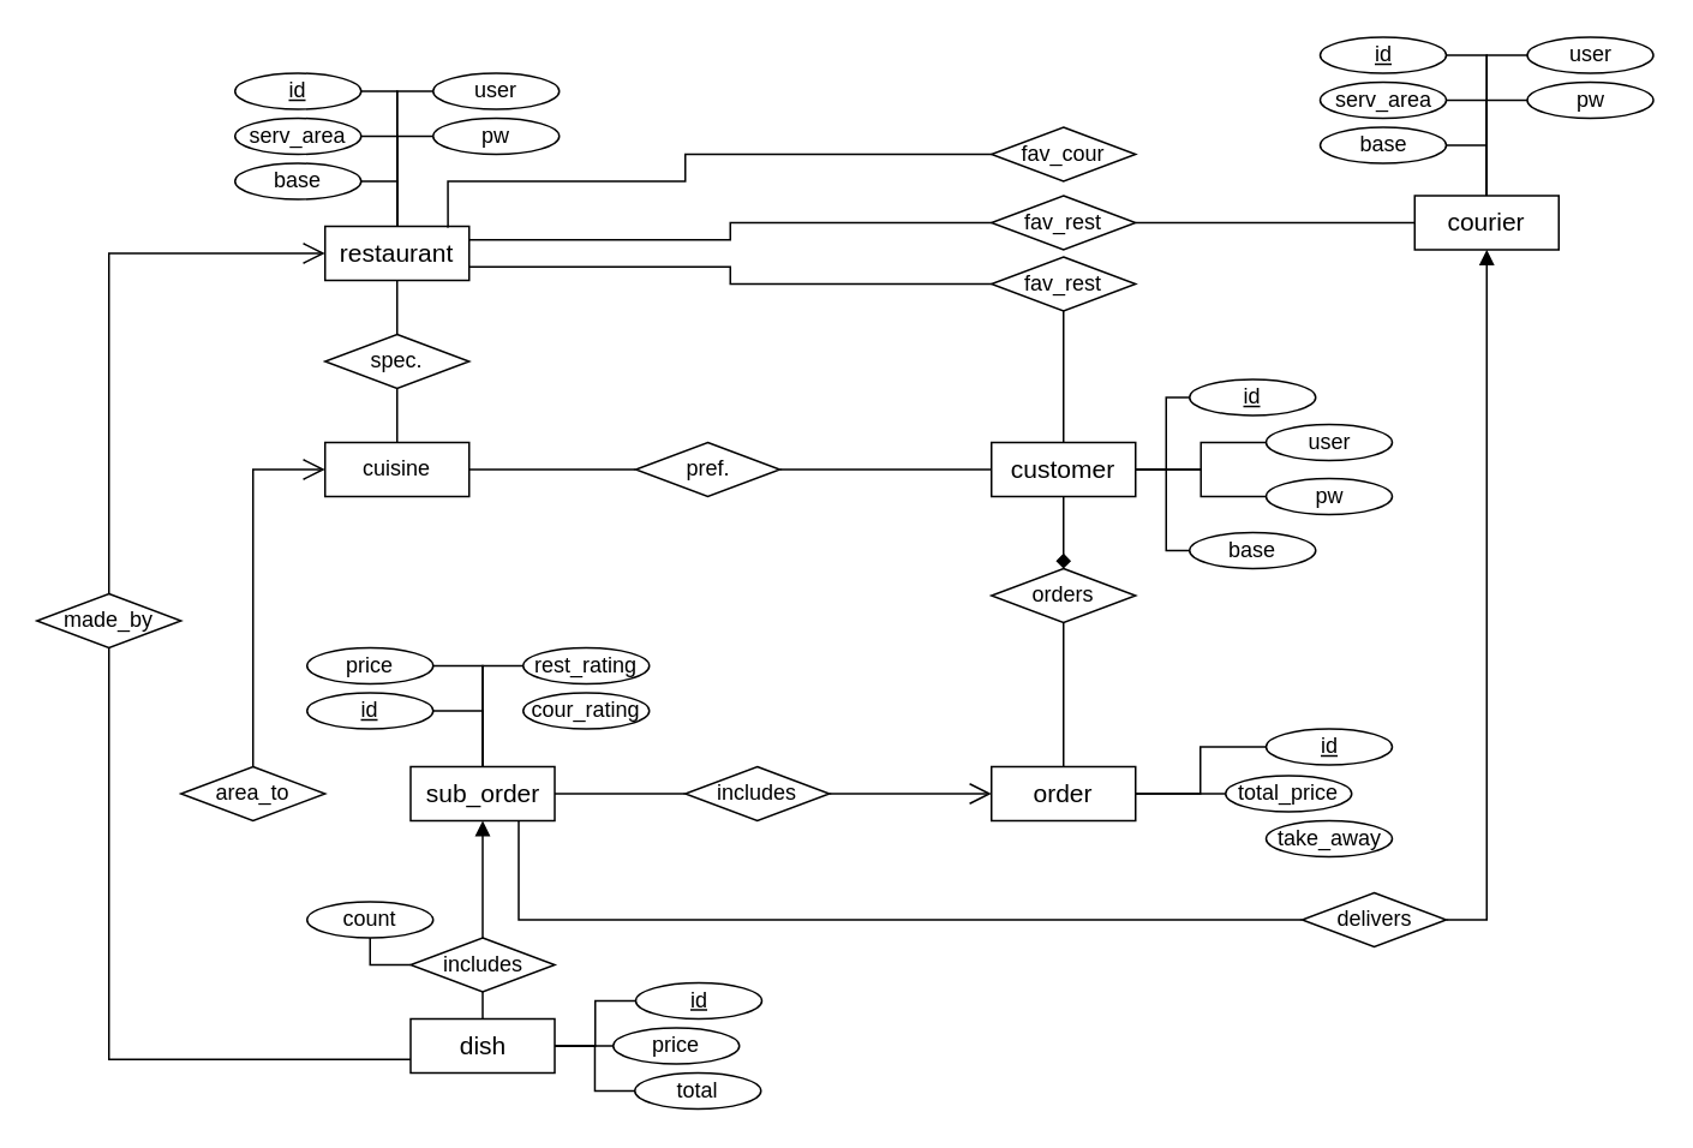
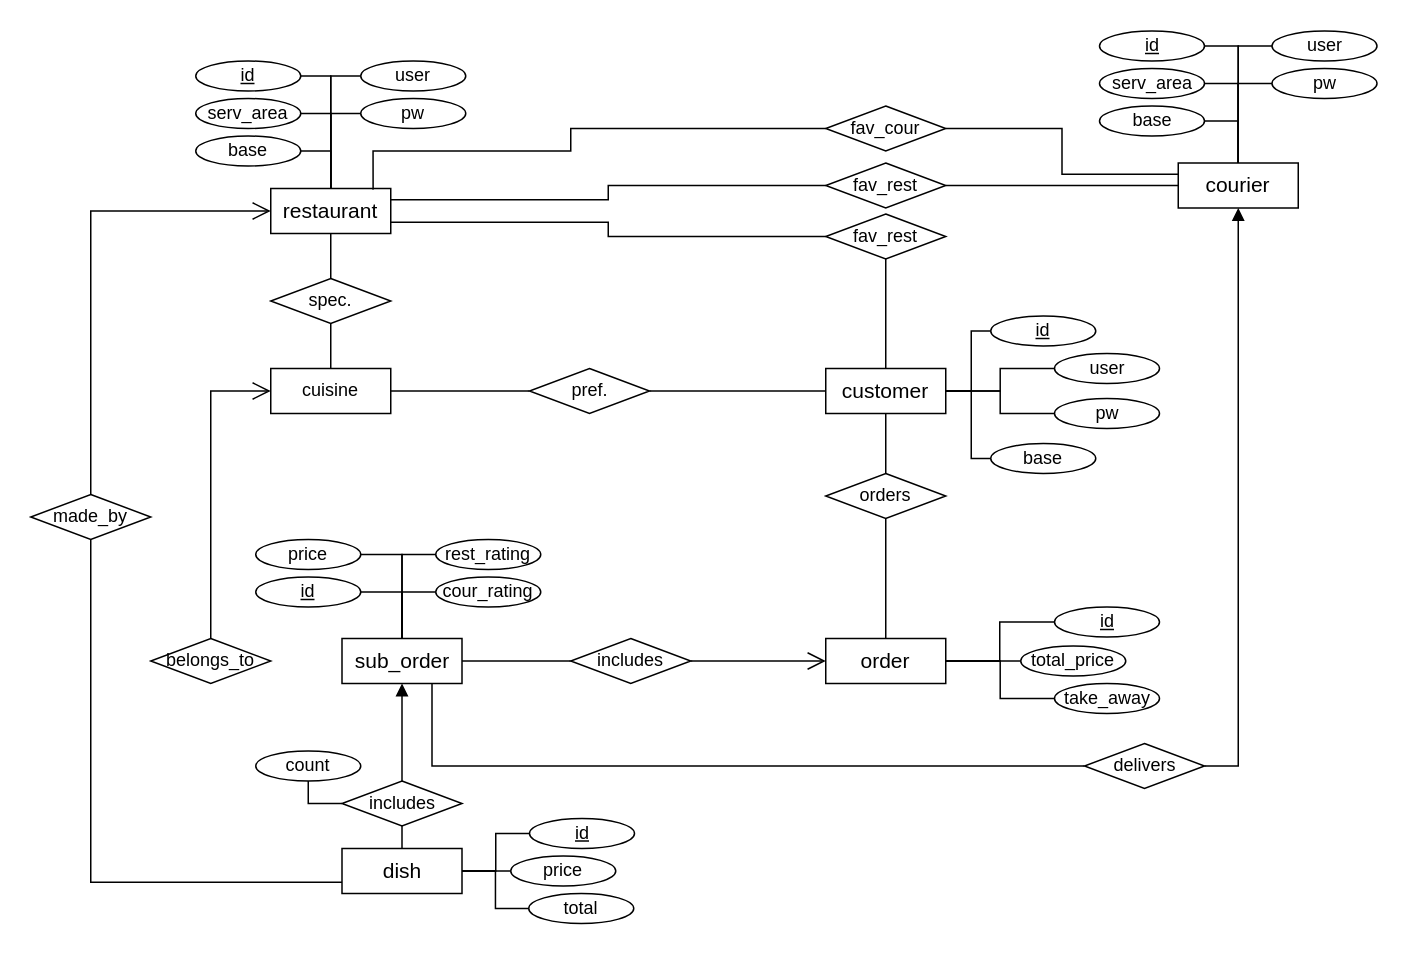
  <mxCell id="0" />
  <mxCell id="1" parent="0" />
  <mxCell id="2" value="" style="edgeStyle=orthogonalEdgeStyle;rounded=1;orthogonalLoop=1;jettySize=auto;html=1;curved=0;endArrow=none;startFill=0;" parent="1" source="5" target="63" edge="1"><mxGeometry relative="1" as="geometry" /></mxCell>
  <mxCell id="3" style="edgeStyle=orthogonalEdgeStyle;rounded=0;orthogonalLoop=1;jettySize=auto;html=1;exitX=1;exitY=0.25;exitDx=0;exitDy=0;endArrow=none;startFill=0;" parent="1" source="5" target="79" edge="1"><mxGeometry relative="1" as="geometry" /></mxCell>
  <mxCell id="4" style="edgeStyle=orthogonalEdgeStyle;rounded=0;orthogonalLoop=1;jettySize=auto;html=1;exitX=1;exitY=0.75;exitDx=0;exitDy=0;endArrow=none;startFill=0;" parent="1" source="5" target="56" edge="1"><mxGeometry relative="1" as="geometry" /></mxCell>
  <mxCell id="5" value="&lt;font style=&quot;font-size: 14px;&quot;&gt;restaurant&lt;/font&gt;" style="rounded=0;whiteSpace=wrap;html=1;" parent="1" vertex="1"><mxGeometry x="180" y="125" width="80" height="30" as="geometry" /></mxCell>
  <mxCell id="6" value="" style="edgeStyle=orthogonalEdgeStyle;rounded=1;orthogonalLoop=1;jettySize=auto;html=1;curved=0;endArrow=none;startFill=0;" parent="1" source="8" target="61" edge="1"><mxGeometry relative="1" as="geometry" /></mxCell>
- <mxCell id="7" value="" style="edgeStyle=orthogonalEdgeStyle;rounded=0;orthogonalLoop=1;jettySize=auto;html=1;curved=1;endArrow=diamond;startFill=0;" parent="1" source="8" target="65" edge="1"><mxGeometry relative="1" as="geometry" /></mxCell>
+ <mxCell id="7" value="" style="edgeStyle=orthogonalEdgeStyle;rounded=0;orthogonalLoop=1;jettySize=auto;html=1;curved=1;endArrow=none;startFill=0;" parent="1" source="8" target="65" edge="1"><mxGeometry relative="1" as="geometry" /></mxCell>
  <mxCell id="8" value="&lt;font style=&quot;font-size: 14px;&quot;&gt;customer&lt;/font&gt;" style="rounded=0;whiteSpace=wrap;html=1;" parent="1" vertex="1"><mxGeometry x="550" y="245" width="80" height="30" as="geometry" /></mxCell>
  <mxCell id="9" style="edgeStyle=orthogonalEdgeStyle;rounded=0;orthogonalLoop=1;jettySize=auto;html=1;exitX=0.5;exitY=1;exitDx=0;exitDy=0;entryX=1;entryY=0.5;entryDx=0;entryDy=0;endArrow=none;startFill=1;startArrow=block;endSize=10;" parent="1" source="10" target="74" edge="1"><mxGeometry relative="1" as="geometry" /></mxCell>
  <mxCell id="10" value="&lt;font style=&quot;font-size: 14px;&quot;&gt;courier&lt;/font&gt;" style="rounded=0;whiteSpace=wrap;html=1;" parent="1" vertex="1"><mxGeometry x="785" y="108" width="80" height="30" as="geometry" /></mxCell>
  <mxCell id="11" value="" style="edgeStyle=orthogonalEdgeStyle;rounded=0;orthogonalLoop=1;jettySize=auto;html=1;curved=1;endArrow=none;startFill=0;" parent="1" source="13" target="67" edge="1"><mxGeometry relative="1" as="geometry" /></mxCell>
  <mxCell id="12" value="" style="edgeStyle=orthogonalEdgeStyle;rounded=0;orthogonalLoop=1;jettySize=auto;html=1;endArrow=none;startFill=1;curved=1;startArrow=block;endSize=10;" parent="1" source="13" target="68" edge="1"><mxGeometry relative="1" as="geometry" /></mxCell>
  <mxCell id="13" value="&lt;font style=&quot;font-size: 14px;&quot;&gt;sub_order&lt;/font&gt;" style="rounded=0;whiteSpace=wrap;html=1;" parent="1" vertex="1"><mxGeometry x="227.5" y="425" width="80" height="30" as="geometry" /></mxCell>
  <mxCell id="14" value="&lt;font style=&quot;font-size: 14px;&quot;&gt;order&lt;/font&gt;" style="rounded=0;whiteSpace=wrap;html=1;" parent="1" vertex="1"><mxGeometry x="550" y="425" width="80" height="30" as="geometry" /></mxCell>
  <mxCell id="15" value="" style="edgeStyle=orthogonalEdgeStyle;rounded=0;orthogonalLoop=1;jettySize=auto;html=1;endArrow=none;startFill=0;curved=1;" parent="1" source="16" target="68" edge="1"><mxGeometry relative="1" as="geometry" /></mxCell>
  <mxCell id="16" value="&lt;font style=&quot;font-size: 14px;&quot;&gt;dish&lt;/font&gt;" style="rounded=0;whiteSpace=wrap;html=1;" parent="1" vertex="1"><mxGeometry x="227.5" y="565" width="80" height="30" as="geometry" /></mxCell>
  <mxCell id="17" style="edgeStyle=orthogonalEdgeStyle;rounded=0;orthogonalLoop=1;jettySize=auto;html=1;exitX=1;exitY=0.5;exitDx=0;exitDy=0;endArrow=none;startFill=0;" parent="1" source="18" target="10" edge="1"><mxGeometry relative="1" as="geometry" /></mxCell>
  <mxCell id="18" value="id" style="ellipse;whiteSpace=wrap;html=1;align=center;fontStyle=4" parent="1" vertex="1"><mxGeometry x="732.5" y="20" width="70" height="20" as="geometry" /></mxCell>
  <mxCell id="19" style="edgeStyle=orthogonalEdgeStyle;rounded=0;orthogonalLoop=1;jettySize=auto;html=1;exitX=0;exitY=0.5;exitDx=0;exitDy=0;endArrow=none;startFill=0;" parent="1" source="20" target="10" edge="1"><mxGeometry relative="1" as="geometry" /></mxCell>
  <mxCell id="20" value="user" style="ellipse;whiteSpace=wrap;html=1;align=center;" parent="1" vertex="1"><mxGeometry x="847.5" y="20" width="70" height="20" as="geometry" /></mxCell>
  <mxCell id="21" style="edgeStyle=orthogonalEdgeStyle;rounded=0;orthogonalLoop=1;jettySize=auto;html=1;exitX=1;exitY=0.5;exitDx=0;exitDy=0;endArrow=none;startFill=0;" parent="1" source="22" target="10" edge="1"><mxGeometry relative="1" as="geometry" /></mxCell>
  <mxCell id="22" value="base" style="ellipse;whiteSpace=wrap;html=1;align=center;" parent="1" vertex="1"><mxGeometry x="732.5" y="70" width="70" height="20" as="geometry" /></mxCell>
  <mxCell id="23" style="edgeStyle=orthogonalEdgeStyle;rounded=0;orthogonalLoop=1;jettySize=auto;html=1;exitX=0;exitY=0.5;exitDx=0;exitDy=0;endArrow=none;startFill=0;" parent="1" source="24" target="10" edge="1"><mxGeometry relative="1" as="geometry" /></mxCell>
  <mxCell id="24" value="pw" style="ellipse;whiteSpace=wrap;html=1;align=center;" parent="1" vertex="1"><mxGeometry x="847.5" y="45" width="70" height="20" as="geometry" /></mxCell>
  <mxCell id="25" style="edgeStyle=orthogonalEdgeStyle;rounded=0;orthogonalLoop=1;jettySize=auto;html=1;exitX=1;exitY=0.5;exitDx=0;exitDy=0;endArrow=none;startFill=0;" parent="1" source="26" target="10" edge="1"><mxGeometry relative="1" as="geometry" /></mxCell>
  <mxCell id="26" value="serv_area" style="ellipse;whiteSpace=wrap;html=1;align=center;" parent="1" vertex="1"><mxGeometry x="732.5" y="45" width="70" height="20" as="geometry" /></mxCell>
  <mxCell id="27" style="edgeStyle=orthogonalEdgeStyle;rounded=0;orthogonalLoop=1;jettySize=auto;html=1;exitX=0;exitY=0.5;exitDx=0;exitDy=0;endArrow=none;startFill=0;" parent="1" source="28" target="14" edge="1"><mxGeometry relative="1" as="geometry"><Array as="points"><mxPoint x="666" y="414" /><mxPoint x="666" y="440" /></Array></mxGeometry></mxCell>
  <mxCell id="28" value="&lt;u&gt;id&lt;/u&gt;" style="ellipse;whiteSpace=wrap;html=1;align=center;" parent="1" vertex="1"><mxGeometry x="702.5" y="404" width="70" height="20" as="geometry" /></mxCell>
  <mxCell id="29" style="edgeStyle=orthogonalEdgeStyle;rounded=0;orthogonalLoop=1;jettySize=auto;html=1;exitX=1;exitY=0.5;exitDx=0;exitDy=0;endArrow=none;startFill=0;" parent="1" source="30" target="13" edge="1"><mxGeometry relative="1" as="geometry" /></mxCell>
  <mxCell id="30" value="&lt;u&gt;id&lt;/u&gt;" style="ellipse;whiteSpace=wrap;html=1;align=center;" parent="1" vertex="1"><mxGeometry x="170" y="384" width="70" height="20" as="geometry" /></mxCell>
  <mxCell id="31" style="edgeStyle=orthogonalEdgeStyle;rounded=0;orthogonalLoop=1;jettySize=auto;html=1;exitX=1;exitY=0.5;exitDx=0;exitDy=0;endArrow=none;startFill=0;" parent="1" source="32" target="5" edge="1"><mxGeometry relative="1" as="geometry" /></mxCell>
  <mxCell id="32" value="&lt;u&gt;id&lt;/u&gt;" style="ellipse;whiteSpace=wrap;html=1;align=center;" parent="1" vertex="1"><mxGeometry x="130" y="40" width="70" height="20" as="geometry" /></mxCell>
  <mxCell id="33" style="edgeStyle=orthogonalEdgeStyle;rounded=0;orthogonalLoop=1;jettySize=auto;html=1;exitX=0;exitY=0.5;exitDx=0;exitDy=0;endArrow=none;startFill=0;" parent="1" source="34" target="16" edge="1"><mxGeometry relative="1" as="geometry" /></mxCell>
  <mxCell id="34" value="id" style="ellipse;whiteSpace=wrap;html=1;align=center;fontStyle=4" parent="1" vertex="1"><mxGeometry x="352.5" y="545" width="70" height="20" as="geometry" /></mxCell>
  <mxCell id="35" style="edgeStyle=orthogonalEdgeStyle;rounded=0;orthogonalLoop=1;jettySize=auto;html=1;exitX=0;exitY=0.5;exitDx=0;exitDy=0;endArrow=none;startFill=0;" parent="1" source="36" target="8" edge="1"><mxGeometry relative="1" as="geometry"><Array as="points"><mxPoint x="647" y="260" /></Array></mxGeometry></mxCell>
  <mxCell id="36" value="id" style="ellipse;whiteSpace=wrap;html=1;align=center;fontStyle=4" parent="1" vertex="1"><mxGeometry x="660" y="210" width="70" height="20" as="geometry" /></mxCell>
  <mxCell id="37" style="edgeStyle=orthogonalEdgeStyle;rounded=0;orthogonalLoop=1;jettySize=auto;html=1;exitX=0;exitY=0.5;exitDx=0;exitDy=0;endArrow=none;startFill=0;" parent="1" source="38" target="8" edge="1"><mxGeometry relative="1" as="geometry" /></mxCell>
  <mxCell id="38" value="user" style="ellipse;whiteSpace=wrap;html=1;align=center;" parent="1" vertex="1"><mxGeometry x="702.5" y="235" width="70" height="20" as="geometry" /></mxCell>
  <mxCell id="39" style="edgeStyle=orthogonalEdgeStyle;rounded=0;orthogonalLoop=1;jettySize=auto;html=1;exitX=0;exitY=0.5;exitDx=0;exitDy=0;endArrow=none;startFill=0;" parent="1" source="40" target="8" edge="1"><mxGeometry relative="1" as="geometry" /></mxCell>
  <mxCell id="40" value="pw" style="ellipse;whiteSpace=wrap;html=1;align=center;" parent="1" vertex="1"><mxGeometry x="702.5" y="265" width="70" height="20" as="geometry" /></mxCell>
  <mxCell id="41" style="edgeStyle=orthogonalEdgeStyle;rounded=0;orthogonalLoop=1;jettySize=auto;html=1;exitX=0;exitY=0.5;exitDx=0;exitDy=0;endArrow=none;startFill=0;" parent="1" source="42" target="5" edge="1"><mxGeometry relative="1" as="geometry" /></mxCell>
  <mxCell id="42" value="user" style="ellipse;whiteSpace=wrap;html=1;align=center;" parent="1" vertex="1"><mxGeometry x="240" y="40" width="70" height="20" as="geometry" /></mxCell>
  <mxCell id="43" style="edgeStyle=orthogonalEdgeStyle;rounded=0;orthogonalLoop=1;jettySize=auto;html=1;exitX=0;exitY=0.5;exitDx=0;exitDy=0;endArrow=none;startFill=0;" parent="1" source="44" target="5" edge="1"><mxGeometry relative="1" as="geometry" /></mxCell>
  <mxCell id="44" value="pw" style="ellipse;whiteSpace=wrap;html=1;align=center;" parent="1" vertex="1"><mxGeometry x="240" y="65" width="70" height="20" as="geometry" /></mxCell>
+ <mxCell id="45" style="edgeStyle=orthogonalEdgeStyle;rounded=0;orthogonalLoop=1;jettySize=auto;html=1;exitX=0;exitY=0.5;exitDx=0;exitDy=0;endArrow=none;startFill=0;" parent="1" source="46" target="14" edge="1"><mxGeometry relative="1" as="geometry" /></mxCell>
  <mxCell id="46" value="take_away" style="ellipse;whiteSpace=wrap;html=1;align=center;" parent="1" vertex="1"><mxGeometry x="702.5" y="455" width="70" height="20" as="geometry" /></mxCell>
  <mxCell id="47" style="edgeStyle=orthogonalEdgeStyle;rounded=0;orthogonalLoop=1;jettySize=auto;html=1;exitX=0;exitY=0.5;exitDx=0;exitDy=0;endArrow=none;startFill=0;" parent="1" source="48" target="16" edge="1"><mxGeometry relative="1" as="geometry" /></mxCell>
  <mxCell id="48" value="price" style="ellipse;whiteSpace=wrap;html=1;align=center;" parent="1" vertex="1"><mxGeometry x="340" y="570" width="70" height="20" as="geometry" /></mxCell>
  <mxCell id="49" style="edgeStyle=orthogonalEdgeStyle;rounded=0;orthogonalLoop=1;jettySize=auto;html=1;exitX=1;exitY=0.5;exitDx=0;exitDy=0;endArrow=none;startFill=0;" parent="1" source="50" target="13" edge="1"><mxGeometry relative="1" as="geometry" /></mxCell>
  <mxCell id="50" value="price" style="ellipse;whiteSpace=wrap;html=1;align=center;" parent="1" vertex="1"><mxGeometry x="170" y="359" width="70" height="20" as="geometry" /></mxCell>
  <mxCell id="51" style="edgeStyle=orthogonalEdgeStyle;rounded=0;orthogonalLoop=1;jettySize=auto;html=1;exitX=0;exitY=0.5;exitDx=0;exitDy=0;endArrow=none;startFill=0;" parent="1" source="52" target="14" edge="1"><mxGeometry relative="1" as="geometry" /></mxCell>
  <mxCell id="52" value="total_price" style="ellipse;whiteSpace=wrap;html=1;align=center;" parent="1" vertex="1"><mxGeometry x="680" y="430" width="70" height="20" as="geometry" /></mxCell>
  <mxCell id="53" style="edgeStyle=orthogonalEdgeStyle;rounded=0;orthogonalLoop=1;jettySize=auto;html=1;exitX=1;exitY=0.5;exitDx=0;exitDy=0;endArrow=none;startFill=0;" parent="1" source="54" target="5" edge="1"><mxGeometry relative="1" as="geometry" /></mxCell>
  <mxCell id="54" value="serv_area" style="ellipse;whiteSpace=wrap;html=1;align=center;" parent="1" vertex="1"><mxGeometry x="130" y="65" width="70" height="20" as="geometry" /></mxCell>
  <mxCell id="55" value="" style="edgeStyle=orthogonalEdgeStyle;rounded=1;orthogonalLoop=1;jettySize=auto;html=1;curved=0;endArrow=none;startFill=0;" parent="1" source="56" target="8" edge="1"><mxGeometry relative="1" as="geometry" /></mxCell>
  <mxCell id="56" value="fav_rest" style="shape=rhombus;perimeter=rhombusPerimeter;whiteSpace=wrap;html=1;align=center;" parent="1" vertex="1"><mxGeometry x="550" y="142" width="80" height="30" as="geometry" /></mxCell>
  <mxCell id="57" style="edgeStyle=orthogonalEdgeStyle;rounded=0;orthogonalLoop=1;jettySize=auto;html=1;exitX=0;exitY=0.5;exitDx=0;exitDy=0;endArrow=none;startFill=0;" parent="1" source="58" target="8" edge="1"><mxGeometry relative="1" as="geometry"><Array as="points"><mxPoint x="647" y="260" /></Array></mxGeometry></mxCell>
  <mxCell id="58" value="base" style="ellipse;whiteSpace=wrap;html=1;align=center;" parent="1" vertex="1"><mxGeometry x="660" y="295" width="70" height="20" as="geometry" /></mxCell>
  <mxCell id="59" value="&lt;font&gt;cuisine&lt;/font&gt;" style="rounded=0;whiteSpace=wrap;html=1;" parent="1" vertex="1"><mxGeometry x="180" y="245" width="80" height="30" as="geometry" /></mxCell>
  <mxCell id="60" value="" style="edgeStyle=orthogonalEdgeStyle;rounded=1;orthogonalLoop=1;jettySize=auto;html=1;curved=0;endArrow=none;startFill=0;" parent="1" source="61" target="59" edge="1"><mxGeometry relative="1" as="geometry" /></mxCell>
  <mxCell id="61" value="pref." style="shape=rhombus;perimeter=rhombusPerimeter;whiteSpace=wrap;html=1;align=center;" parent="1" vertex="1"><mxGeometry x="352.5" y="245" width="80" height="30" as="geometry" /></mxCell>
  <mxCell id="62" value="" style="edgeStyle=orthogonalEdgeStyle;rounded=1;orthogonalLoop=1;jettySize=auto;html=1;curved=0;endArrow=none;startFill=0;" parent="1" source="63" target="59" edge="1"><mxGeometry relative="1" as="geometry" /></mxCell>
  <mxCell id="63" value="spec." style="shape=rhombus;perimeter=rhombusPerimeter;whiteSpace=wrap;html=1;align=center;" parent="1" vertex="1"><mxGeometry x="180" y="185" width="80" height="30" as="geometry" /></mxCell>
  <mxCell id="64" value="" style="edgeStyle=orthogonalEdgeStyle;rounded=0;orthogonalLoop=1;jettySize=auto;html=1;curved=1;endArrow=none;startFill=0;" parent="1" source="65" target="14" edge="1"><mxGeometry relative="1" as="geometry" /></mxCell>
  <mxCell id="65" value="orders" style="shape=rhombus;perimeter=rhombusPerimeter;whiteSpace=wrap;html=1;align=center;" parent="1" vertex="1"><mxGeometry x="550" y="315" width="80" height="30" as="geometry" /></mxCell>
  <mxCell id="66" value="" style="edgeStyle=orthogonalEdgeStyle;rounded=0;orthogonalLoop=1;jettySize=auto;html=1;curved=1;endArrow=open;startFill=0;endFill=0;endSize=10;" parent="1" source="67" target="14" edge="1"><mxGeometry relative="1" as="geometry" /></mxCell>
  <mxCell id="67" value="includes" style="shape=rhombus;perimeter=rhombusPerimeter;whiteSpace=wrap;html=1;align=center;" parent="1" vertex="1"><mxGeometry x="380" y="425" width="80" height="30" as="geometry" /></mxCell>
  <mxCell id="68" value="includes" style="shape=rhombus;perimeter=rhombusPerimeter;whiteSpace=wrap;html=1;align=center;" parent="1" vertex="1"><mxGeometry x="227.5" y="520" width="80" height="30" as="geometry" /></mxCell>
  <mxCell id="69" style="edgeStyle=orthogonalEdgeStyle;rounded=0;orthogonalLoop=1;jettySize=auto;html=1;exitX=0.5;exitY=1;exitDx=0;exitDy=0;entryX=0;entryY=0.5;entryDx=0;entryDy=0;endArrow=none;startFill=0;" parent="1" source="70" target="68" edge="1"><mxGeometry relative="1" as="geometry"><Array as="points"><mxPoint x="205" y="535" /></Array></mxGeometry></mxCell>
  <mxCell id="70" value="count" style="ellipse;whiteSpace=wrap;html=1;align=center;" parent="1" vertex="1"><mxGeometry x="170" y="500" width="70" height="20" as="geometry" /></mxCell>
  <mxCell id="71" style="edgeStyle=orthogonalEdgeStyle;rounded=0;orthogonalLoop=1;jettySize=auto;html=1;exitX=0.5;exitY=0;exitDx=0;exitDy=0;entryX=0;entryY=0.5;entryDx=0;entryDy=0;endArrow=open;startFill=0;endFill=0;endSize=10;" parent="1" source="72" target="59" edge="1"><mxGeometry relative="1" as="geometry" /></mxCell>
- <mxCell id="72" value="area_to" style="shape=rhombus;perimeter=rhombusPerimeter;whiteSpace=wrap;html=1;align=center;" parent="1" vertex="1"><mxGeometry x="100" y="425" width="80" height="30" as="geometry" /></mxCell>
+ <mxCell id="72" value="belongs_to" style="shape=rhombus;perimeter=rhombusPerimeter;whiteSpace=wrap;html=1;align=center;" parent="1" vertex="1"><mxGeometry x="100" y="425" width="80" height="30" as="geometry" /></mxCell>
  <mxCell id="73" style="edgeStyle=orthogonalEdgeStyle;rounded=0;orthogonalLoop=1;jettySize=auto;html=1;exitX=0;exitY=0.5;exitDx=0;exitDy=0;entryX=0.75;entryY=1;entryDx=0;entryDy=0;endArrow=none;startFill=0;" parent="1" source="74" target="13" edge="1"><mxGeometry relative="1" as="geometry" /></mxCell>
  <mxCell id="74" value="delivers" style="shape=rhombus;perimeter=rhombusPerimeter;whiteSpace=wrap;html=1;align=center;" parent="1" vertex="1"><mxGeometry x="722.5" y="495" width="80" height="30" as="geometry" /></mxCell>
  <mxCell id="75" style="edgeStyle=orthogonalEdgeStyle;rounded=0;orthogonalLoop=1;jettySize=auto;html=1;exitX=0.5;exitY=0;exitDx=0;exitDy=0;entryX=0;entryY=0.5;entryDx=0;entryDy=0;endArrow=open;startFill=0;endFill=0;endSize=10;" parent="1" source="77" target="5" edge="1"><mxGeometry relative="1" as="geometry" /></mxCell>
  <mxCell id="76" style="edgeStyle=orthogonalEdgeStyle;rounded=0;orthogonalLoop=1;jettySize=auto;html=1;exitX=0.5;exitY=1;exitDx=0;exitDy=0;entryX=0;entryY=0.75;entryDx=0;entryDy=0;endArrow=none;startFill=0;" parent="1" source="77" target="16" edge="1"><mxGeometry relative="1" as="geometry" /></mxCell>
  <mxCell id="77" value="made_by" style="shape=rhombus;perimeter=rhombusPerimeter;whiteSpace=wrap;html=1;align=center;" parent="1" vertex="1"><mxGeometry x="20" y="329" width="80" height="30" as="geometry" /></mxCell>
  <mxCell id="78" style="edgeStyle=orthogonalEdgeStyle;rounded=0;orthogonalLoop=1;jettySize=auto;html=1;exitX=1;exitY=0.5;exitDx=0;exitDy=0;endArrow=none;startFill=0;" parent="1" source="79" target="10" edge="1"><mxGeometry relative="1" as="geometry" /></mxCell>
  <mxCell id="79" value="fav_rest" style="shape=rhombus;perimeter=rhombusPerimeter;whiteSpace=wrap;html=1;align=center;" parent="1" vertex="1"><mxGeometry x="550" y="108" width="80" height="30" as="geometry" /></mxCell>
  <mxCell id="80" style="edgeStyle=orthogonalEdgeStyle;rounded=0;orthogonalLoop=1;jettySize=auto;html=1;exitX=0;exitY=0.5;exitDx=0;exitDy=0;endArrow=none;startFill=0;" parent="1" source="81" target="16" edge="1"><mxGeometry relative="1" as="geometry" /></mxCell>
  <mxCell id="81" value="total" style="ellipse;whiteSpace=wrap;html=1;align=center;" parent="1" vertex="1"><mxGeometry x="352" y="595" width="70" height="20" as="geometry" /></mxCell>
  <mxCell id="82" style="edgeStyle=orthogonalEdgeStyle;rounded=0;orthogonalLoop=1;jettySize=auto;html=1;exitX=0;exitY=0.5;exitDx=0;exitDy=0;endArrow=none;startFill=0;" parent="1" source="83" target="13" edge="1"><mxGeometry relative="1" as="geometry" /></mxCell>
  <mxCell id="83" value="rest_rating" style="ellipse;whiteSpace=wrap;html=1;align=center;" parent="1" vertex="1"><mxGeometry x="290" y="359" width="70" height="20" as="geometry" /></mxCell>
+ <mxCell id="84" style="edgeStyle=orthogonalEdgeStyle;rounded=0;orthogonalLoop=1;jettySize=auto;html=1;exitX=0;exitY=0.5;exitDx=0;exitDy=0;endArrow=none;startFill=0;" parent="1" source="85" target="13" edge="1"><mxGeometry relative="1" as="geometry" /></mxCell>
  <mxCell id="85" value="cour_rating" style="ellipse;whiteSpace=wrap;html=1;align=center;" parent="1" vertex="1"><mxGeometry x="290" y="384" width="70" height="20" as="geometry" /></mxCell>
  <mxCell id="86" style="edgeStyle=orthogonalEdgeStyle;rounded=0;orthogonalLoop=1;jettySize=auto;html=1;exitX=1;exitY=0.5;exitDx=0;exitDy=0;endArrow=none;startFill=0;" parent="1" source="87" target="5" edge="1"><mxGeometry relative="1" as="geometry" /></mxCell>
  <mxCell id="87" value="base" style="ellipse;whiteSpace=wrap;html=1;align=center;" parent="1" vertex="1"><mxGeometry x="130" y="90" width="70" height="20" as="geometry" /></mxCell>
+ <mxCell id="88" style="edgeStyle=orthogonalEdgeStyle;rounded=0;orthogonalLoop=1;jettySize=auto;html=1;exitX=1;exitY=0.5;exitDx=0;exitDy=0;entryX=0;entryY=0.25;entryDx=0;entryDy=0;endArrow=none;startFill=0;" parent="1" source="89" target="10" edge="1"><mxGeometry relative="1" as="geometry" /></mxCell>
  <mxCell id="89" value="fav_cour" style="shape=rhombus;perimeter=rhombusPerimeter;whiteSpace=wrap;html=1;align=center;" parent="1" vertex="1"><mxGeometry x="550" y="70" width="80" height="30" as="geometry" /></mxCell>
  <mxCell id="90" style="edgeStyle=orthogonalEdgeStyle;rounded=0;orthogonalLoop=1;jettySize=auto;html=1;exitX=0;exitY=0.5;exitDx=0;exitDy=0;entryX=0.853;entryY=0.025;entryDx=0;entryDy=0;entryPerimeter=0;endArrow=none;startFill=0;" parent="1" source="89" target="5" edge="1"><mxGeometry relative="1" as="geometry"><Array as="points"><mxPoint x="380" y="85" /><mxPoint x="380" y="100" /><mxPoint x="248" y="100" /></Array></mxGeometry></mxCell>
